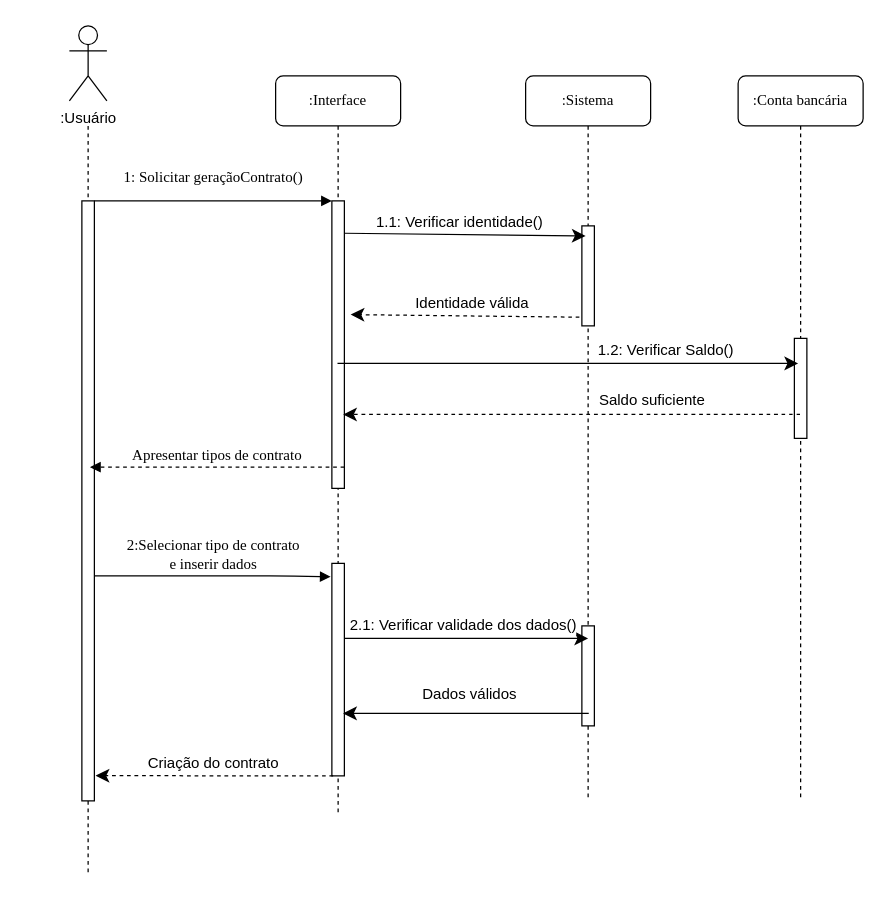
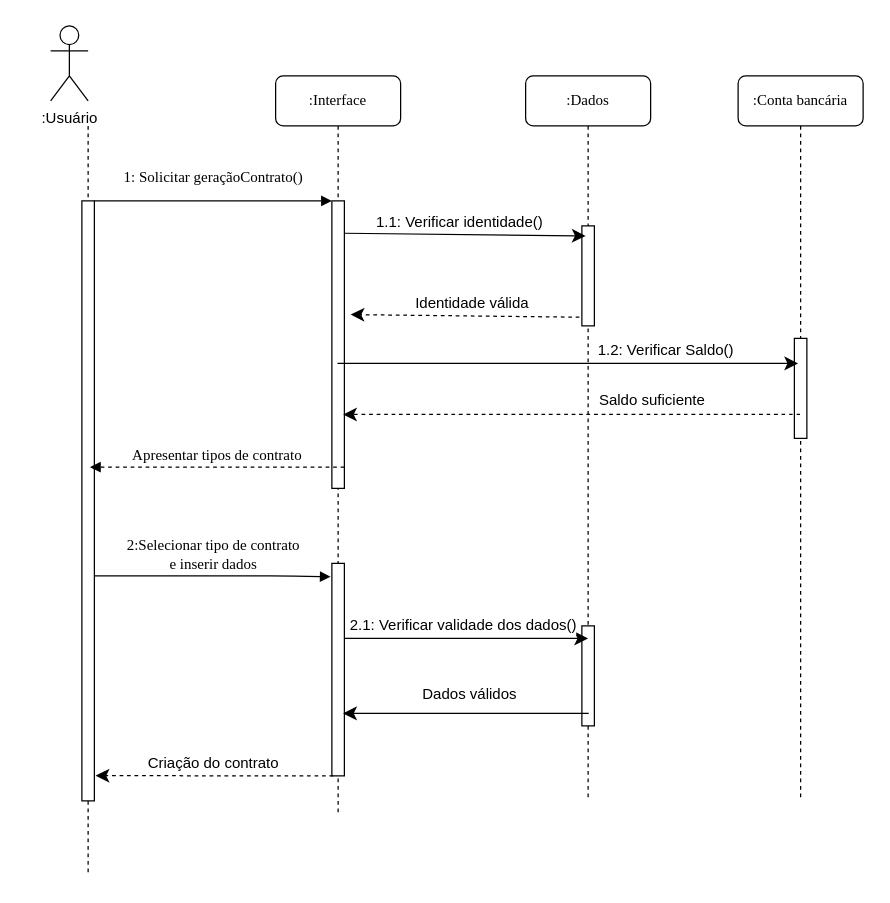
  <mxCell id="0" />
  <mxCell id="1" parent="0" />
  <mxCell id="2" value="" style="shape=umlLifeline;perimeter=lifelinePerimeter;whiteSpace=wrap;html=1;container=1;collapsible=0;recursiveResize=0;outlineConnect=0;rounded=1;shadow=0;comic=0;labelBackgroundColor=none;strokeWidth=1;fontFamily=Verdana;fontSize=12;align=center;size=0;" vertex="1" parent="1"><mxGeometry x="20" y="100" width="100" height="600" as="geometry" /></mxCell>
  <mxCell id="3" value=":Interface" style="shape=umlLifeline;perimeter=lifelinePerimeter;whiteSpace=wrap;html=1;container=1;collapsible=0;recursiveResize=0;outlineConnect=0;rounded=1;shadow=0;comic=0;labelBackgroundColor=none;strokeWidth=1;fontFamily=Verdana;fontSize=12;align=center;" parent="1" vertex="1"><mxGeometry x="220" y="60" width="100" height="590" as="geometry" /></mxCell>
  <mxCell id="4" value="" style="html=1;points=[];perimeter=orthogonalPerimeter;rounded=0;shadow=0;comic=0;labelBackgroundColor=none;strokeWidth=1;fontFamily=Verdana;fontSize=12;align=center;" parent="3" vertex="1"><mxGeometry x="45" y="100" width="10" height="230" as="geometry" /></mxCell>
  <mxCell id="5" value="" style="html=1;points=[];perimeter=orthogonalPerimeter;rounded=0;shadow=0;comic=0;labelBackgroundColor=none;strokeWidth=1;fontFamily=Verdana;fontSize=12;align=center;" vertex="1" parent="3"><mxGeometry x="45" y="390" width="10" height="170" as="geometry" /></mxCell>
- <mxCell id="6" value=":Sistema" style="shape=umlLifeline;perimeter=lifelinePerimeter;whiteSpace=wrap;html=1;container=1;collapsible=0;recursiveResize=0;outlineConnect=0;rounded=1;shadow=0;comic=0;labelBackgroundColor=none;strokeWidth=1;fontFamily=Verdana;fontSize=12;align=center;" parent="1" vertex="1"><mxGeometry x="420" y="60" width="100" height="580" as="geometry" /></mxCell>
+ <mxCell id="6" value=":Dados" style="shape=umlLifeline;perimeter=lifelinePerimeter;whiteSpace=wrap;html=1;container=1;collapsible=0;recursiveResize=0;outlineConnect=0;rounded=1;shadow=0;comic=0;labelBackgroundColor=none;strokeWidth=1;fontFamily=Verdana;fontSize=12;align=center;" parent="1" vertex="1"><mxGeometry x="420" y="60" width="100" height="580" as="geometry" /></mxCell>
  <mxCell id="7" value="" style="html=1;points=[];perimeter=orthogonalPerimeter;rounded=0;shadow=0;comic=0;labelBackgroundColor=none;strokeWidth=1;fontFamily=Verdana;fontSize=12;align=center;" vertex="1" parent="6"><mxGeometry x="45" y="440" width="10" height="80" as="geometry" /></mxCell>
  <mxCell id="8" value="" style="html=1;points=[];perimeter=orthogonalPerimeter;rounded=0;shadow=0;comic=0;labelBackgroundColor=none;strokeWidth=1;fontFamily=Verdana;fontSize=12;align=center;" parent="6" vertex="1"><mxGeometry x="45" y="120" width="10" height="80" as="geometry" /></mxCell>
  <mxCell id="9" value="Identidade válida" style="endArrow=classic;html=1;rounded=0;fontSize=12;startSize=8;endSize=8;curved=1;dashed=1;exitX=-0.2;exitY=0.913;exitDx=0;exitDy=0;exitPerimeter=0;entryX=1.5;entryY=0.613;entryDx=0;entryDy=0;entryPerimeter=0;" edge="1" parent="6" source="8"><mxGeometry x="-0.062" y="-10" width="50" height="50" relative="1" as="geometry"><mxPoint x="50.5" y="192.02" as="sourcePoint" /><mxPoint x="-140" y="190.99" as="targetPoint" /><mxPoint as="offset" /></mxGeometry></mxCell>
  <mxCell id="10" value="1.1: Verificar identidade()" style="endArrow=classic;html=1;rounded=0;fontSize=12;startSize=8;endSize=8;curved=1;exitX=1;exitY=0.33;exitDx=0;exitDy=0;exitPerimeter=0;entryX=0.3;entryY=0.1;entryDx=0;entryDy=0;entryPerimeter=0;" edge="1" parent="6" target="8"><mxGeometry x="-0.043" y="10" width="50" height="50" relative="1" as="geometry"><mxPoint x="-145" y="125.9" as="sourcePoint" /><mxPoint x="-110" y="70" as="targetPoint" /><mxPoint as="offset" /></mxGeometry></mxCell>
  <mxCell id="11" value="2:Selecionar tipo de contrato&lt;br&gt;e inserir dados" style="html=1;verticalAlign=bottom;endArrow=block;labelBackgroundColor=none;fontFamily=Verdana;fontSize=12;entryX=-0.1;entryY=0.063;entryDx=0;entryDy=0;entryPerimeter=0;" parent="1" source="14" target="5" edge="1"><mxGeometry relative="1" as="geometry"><mxPoint x="80" y="460" as="sourcePoint" /><mxPoint x="264.5" y="460" as="targetPoint" /><Array as="points"><mxPoint x="225" y="460" /></Array></mxGeometry></mxCell>
  <mxCell id="12" value="1: Solicitar geraçãoContrato()" style="html=1;verticalAlign=bottom;endArrow=block;entryX=0;entryY=0;labelBackgroundColor=none;fontFamily=Verdana;fontSize=12;edgeStyle=elbowEdgeStyle;elbow=vertical;" parent="1" source="14" target="4" edge="1"><mxGeometry y="10" relative="1" as="geometry"><mxPoint x="190" y="170" as="sourcePoint" /><mxPoint as="offset" /></mxGeometry></mxCell>
- <mxCell id="13" value=":Usuário" style="shape=umlActor;verticalLabelPosition=bottom;verticalAlign=top;html=1;outlineConnect=0;" vertex="1" parent="1"><mxGeometry x="55" y="20" width="30" height="60" as="geometry" /></mxCell>
+ <mxCell id="13" value=":Usuário" style="shape=umlActor;verticalLabelPosition=bottom;verticalAlign=top;html=1;outlineConnect=0;" vertex="1" parent="1"><mxGeometry x="40" y="20" width="30" height="60" as="geometry" /></mxCell>
  <mxCell id="14" value="" style="html=1;points=[];perimeter=orthogonalPerimeter;rounded=0;shadow=0;comic=0;labelBackgroundColor=none;strokeWidth=1;fontFamily=Verdana;fontSize=12;align=center;" parent="1" vertex="1"><mxGeometry x="65" y="160" width="10" height="480" as="geometry" /></mxCell>
  <mxCell id="15" value=":Conta bancária" style="shape=umlLifeline;perimeter=lifelinePerimeter;whiteSpace=wrap;html=1;container=1;collapsible=0;recursiveResize=0;outlineConnect=0;rounded=1;shadow=0;comic=0;labelBackgroundColor=none;strokeWidth=1;fontFamily=Verdana;fontSize=12;align=center;" vertex="1" parent="1"><mxGeometry x="590" y="60" width="100" height="580" as="geometry" /></mxCell>
  <mxCell id="16" value="" style="html=1;points=[];perimeter=orthogonalPerimeter;rounded=0;shadow=0;comic=0;labelBackgroundColor=none;strokeWidth=1;fontFamily=Verdana;fontSize=12;align=center;" vertex="1" parent="15"><mxGeometry x="45" y="210" width="10" height="80" as="geometry" /></mxCell>
  <mxCell id="17" value="1.2: Verificar Saldo()" style="endArrow=classic;html=1;rounded=0;fontSize=12;startSize=8;endSize=8;curved=1;entryX=0.3;entryY=0.225;entryDx=0;entryDy=0;entryPerimeter=0;" edge="1" parent="1"><mxGeometry x="0.414" y="10" width="50" height="50" relative="1" as="geometry"><mxPoint x="269.5" y="290" as="sourcePoint" /><mxPoint x="638" y="290" as="targetPoint" /><mxPoint x="1" as="offset" /></mxGeometry></mxCell>
  <mxCell id="18" value="Saldo suficiente" style="endArrow=classic;html=1;rounded=0;fontSize=12;startSize=8;endSize=8;curved=1;dashed=1;entryX=0.9;entryY=0.743;entryDx=0;entryDy=0;entryPerimeter=0;" edge="1" parent="1" source="15" target="4"><mxGeometry x="-0.346" y="-11" width="50" height="50" relative="1" as="geometry"><mxPoint x="453" y="351.01" as="sourcePoint" /><mxPoint x="270" y="349" as="targetPoint" /><mxPoint x="1" as="offset" /></mxGeometry></mxCell>
  <mxCell id="19" value="Dados válidos" style="endArrow=classic;html=1;rounded=0;fontSize=12;startSize=8;endSize=8;curved=1;exitX=0.1;exitY=0.813;exitDx=0;exitDy=0;exitPerimeter=0;" edge="1" parent="1"><mxGeometry x="-0.023" y="-15" width="50" height="50" relative="1" as="geometry"><mxPoint x="470.5" y="570" as="sourcePoint" /><mxPoint x="274" y="570" as="targetPoint" /><mxPoint as="offset" /></mxGeometry></mxCell>
  <mxCell id="20" value="2.1: Verificar validade dos dados()" style="endArrow=classic;html=1;rounded=0;fontSize=12;startSize=8;endSize=8;curved=1;" edge="1" parent="1"><mxGeometry x="-0.029" y="10" width="50" height="50" relative="1" as="geometry"><mxPoint x="275" y="510" as="sourcePoint" /><mxPoint x="470" y="510" as="targetPoint" /><mxPoint as="offset" /></mxGeometry></mxCell>
  <mxCell id="21" value="Criação do contrato" style="endArrow=classic;html=1;rounded=0;fontSize=12;startSize=8;endSize=8;curved=1;exitX=0.1;exitY=1;exitDx=0;exitDy=0;exitPerimeter=0;entryX=1.1;entryY=0.958;entryDx=0;entryDy=0;entryPerimeter=0;dashed=1;" edge="1" parent="1" source="5" target="14"><mxGeometry x="0.011" y="-10" width="50" height="50" relative="1" as="geometry"><mxPoint x="340" y="450" as="sourcePoint" /><mxPoint x="390" y="400" as="targetPoint" /><mxPoint as="offset" /></mxGeometry></mxCell>
  <mxCell id="22" value="Apresentar tipos de contrato" style="html=1;verticalAlign=bottom;endArrow=block;labelBackgroundColor=none;fontFamily=Verdana;fontSize=12;edgeStyle=elbowEdgeStyle;elbow=vertical;dashed=1;exitX=0.8;exitY=0.926;exitDx=0;exitDy=0;exitPerimeter=0;" parent="1" edge="1"><mxGeometry relative="1" as="geometry"><mxPoint x="275" y="372.98" as="sourcePoint" /><mxPoint x="71.5" y="373" as="targetPoint" /></mxGeometry></mxCell>
